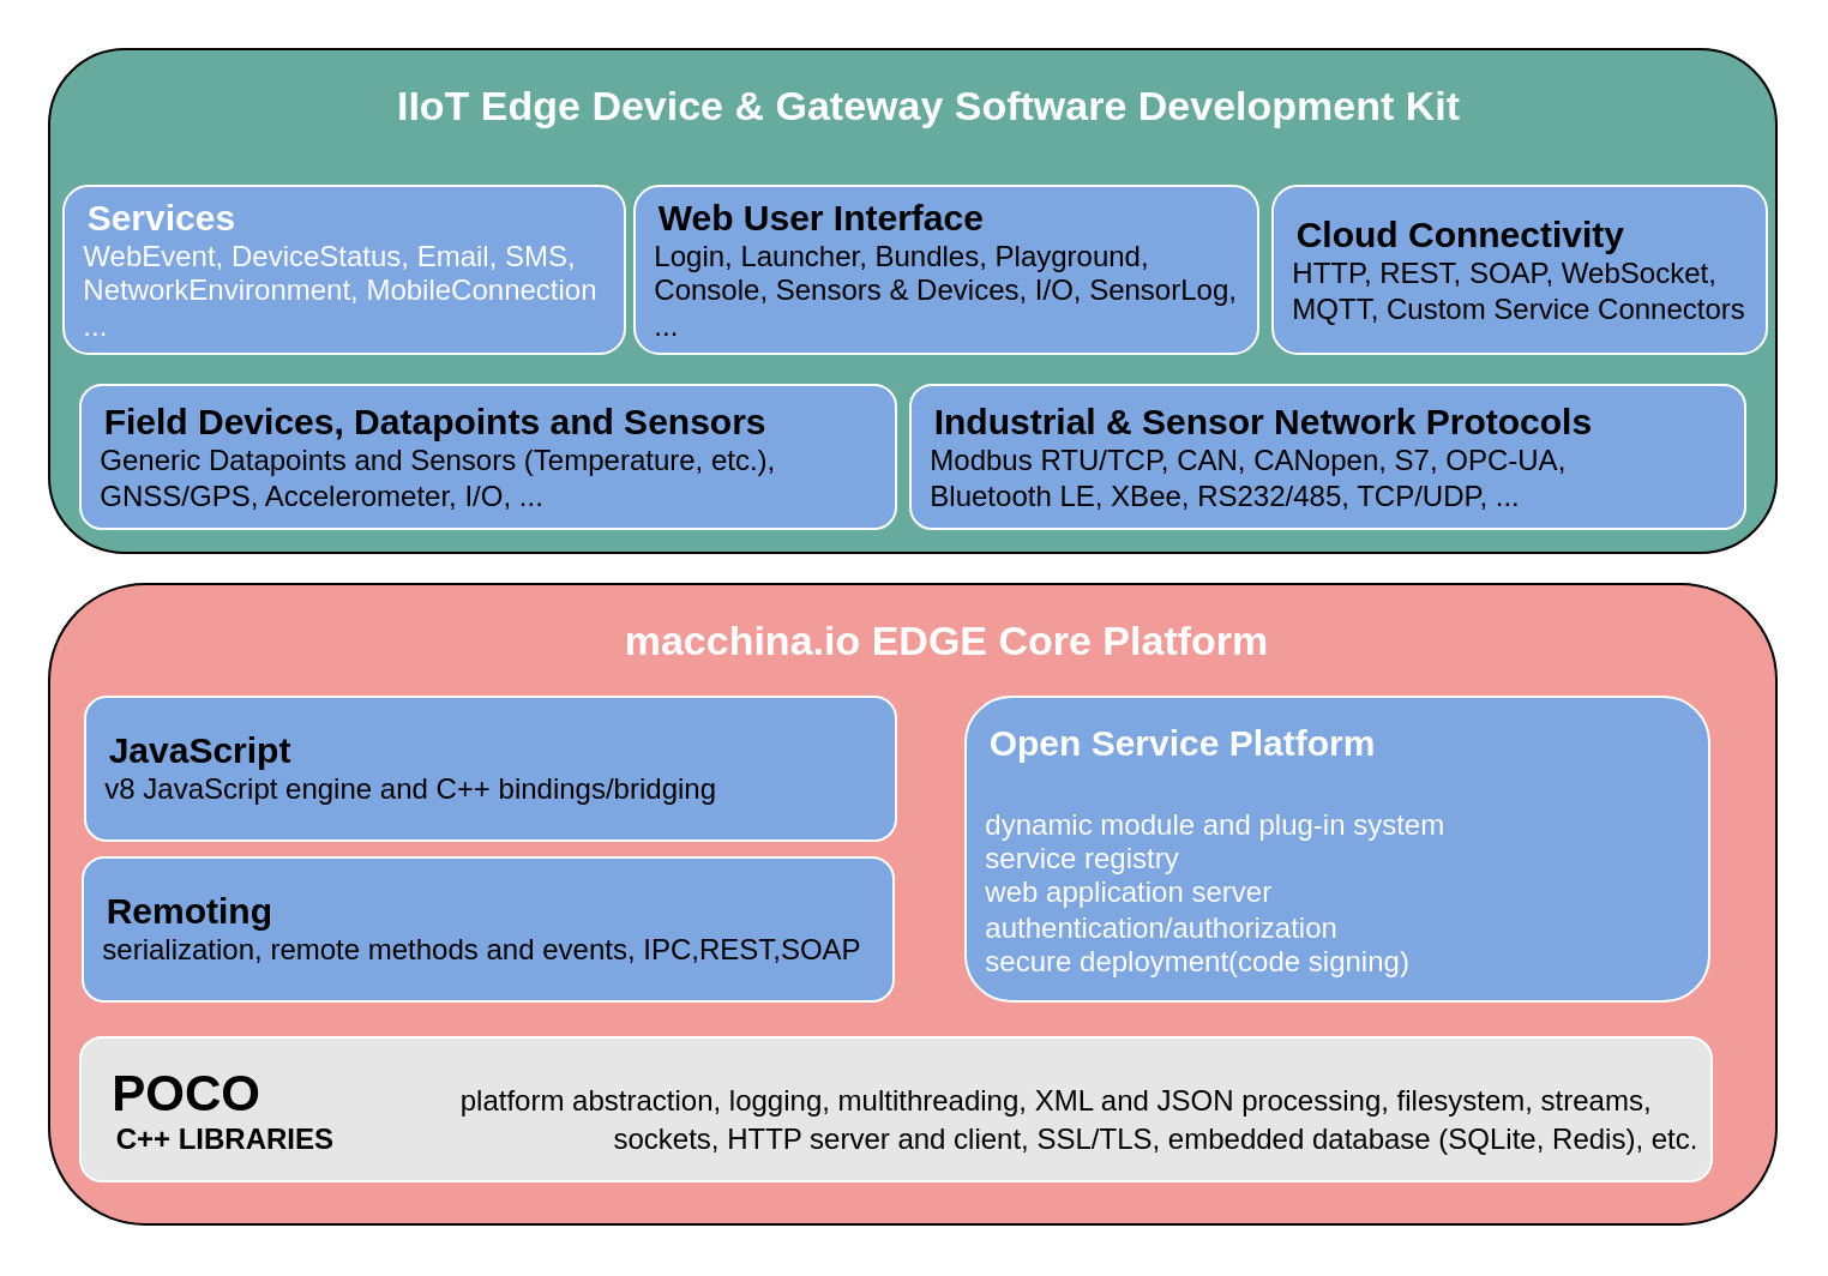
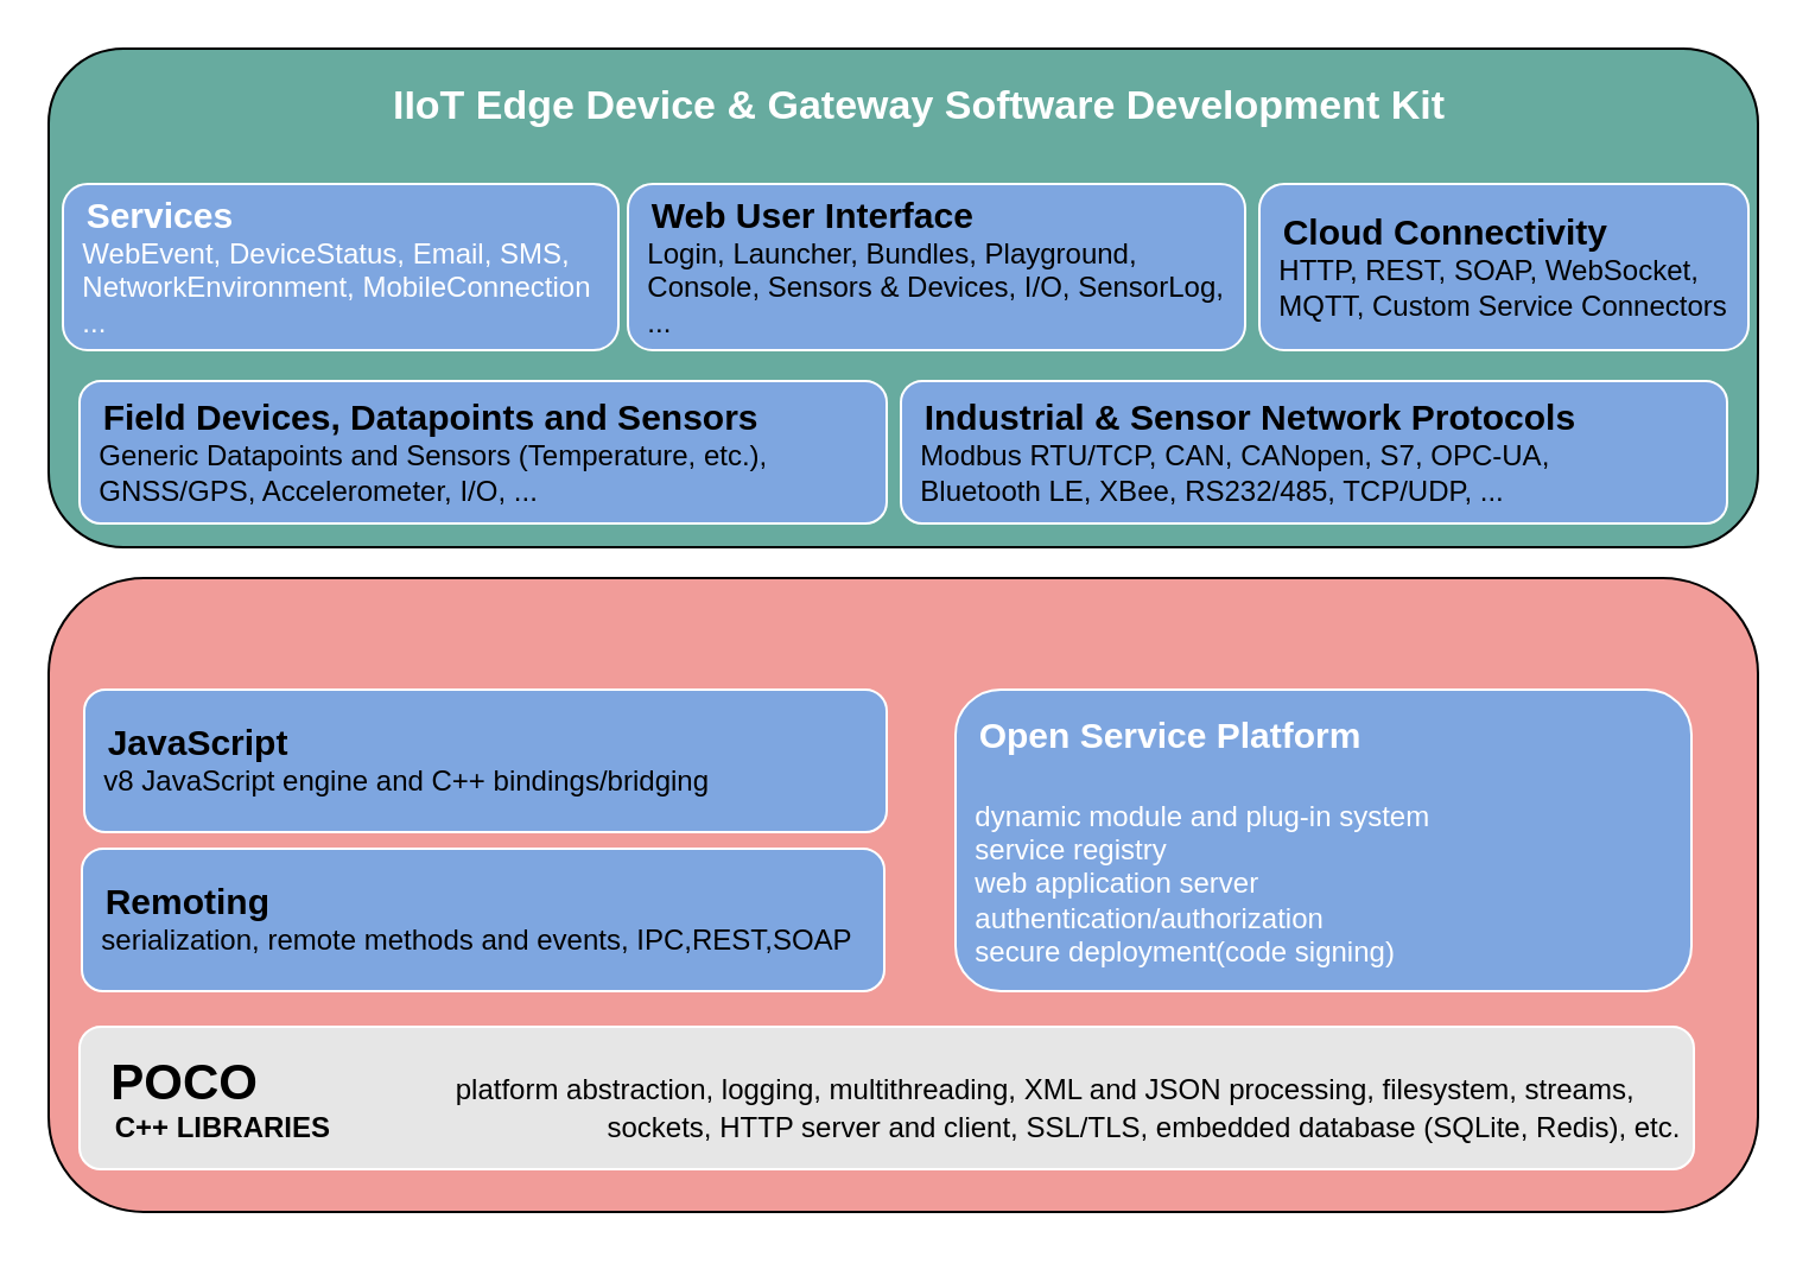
  <mxCell id="0" />
  <mxCell id="1" parent="0" />
  <mxCell id="2" value="" style="rounded=1;whiteSpace=wrap;html=1;fillColor=#67AB9F;" vertex="1" parent="1"><mxGeometry x="20" y="20" width="720" height="210" as="geometry" /></mxCell>
  <mxCell id="3" value="" style="rounded=1;whiteSpace=wrap;html=1;fillColor=#F19C99;" vertex="1" parent="1"><mxGeometry x="20" y="243" width="720" height="267" as="geometry" /></mxCell>
  <mxCell id="4" value="&lt;div align=&quot;left&quot;&gt;&lt;font color=&quot;#ffffff&quot; style=&quot;font-size: 15px;&quot;&gt;&lt;b&gt;&amp;nbsp; Services&lt;/b&gt;&lt;/font&gt;&lt;/div&gt;&lt;div align=&quot;left&quot;&gt;&lt;font color=&quot;#ffffff&quot;&gt;&amp;nbsp; WebEvent, DeviceStatus, Email, SMS,&amp;nbsp;&lt;/font&gt;&lt;/div&gt;&lt;div align=&quot;left&quot;&gt;&lt;font color=&quot;#ffffff&quot;&gt;&amp;nbsp; NetworkEnvironment, MobileConnection&lt;/font&gt;&lt;/div&gt;&lt;div align=&quot;left&quot;&gt;&lt;font color=&quot;#ffffff&quot;&gt;&amp;nbsp; ...&lt;br&gt;&lt;/font&gt;&lt;/div&gt;" style="rounded=1;whiteSpace=wrap;html=1;align=left;fillColor=#7EA6E0;strokeColor=#FFFFFF;" vertex="1" parent="1"><mxGeometry x="26" y="77" width="234" height="70" as="geometry" /></mxCell>
  <mxCell id="5" value="&lt;div align=&quot;left&quot;&gt;&lt;b&gt;&lt;font style=&quot;font-size: 15px;&quot;&gt;&amp;nbsp; Web User Interface&lt;/font&gt;&lt;/b&gt;&lt;/div&gt;&lt;div align=&quot;left&quot;&gt;&amp;nbsp; Login, Launcher, Bundles, Playground,&amp;nbsp;&amp;nbsp;&amp;nbsp;&lt;/div&gt;&lt;div align=&quot;left&quot;&gt;&amp;nbsp; Console, Sensors &amp;amp; Devices, I/O, SensorLog,&amp;nbsp;&lt;/div&gt;&lt;div align=&quot;left&quot;&gt;&amp;nbsp; ...&lt;br&gt;&lt;/div&gt;" style="rounded=1;whiteSpace=wrap;html=1;align=left;fillColor=#7EA6E0;strokeColor=#FFFFFF;" vertex="1" parent="1"><mxGeometry x="264" y="77" width="260" height="70" as="geometry" /></mxCell>
  <mxCell id="6" value="&lt;div align=&quot;left&quot;&gt;&lt;b&gt;&lt;font style=&quot;font-size: 15px;&quot;&gt;&amp;nbsp; Cloud Connectivity&lt;/font&gt;&lt;/b&gt;&lt;/div&gt;&lt;div align=&quot;left&quot;&gt;&amp;nbsp; HTTP, REST, SOAP, WebSocket, &amp;nbsp; &amp;nbsp;&lt;/div&gt;&lt;div align=&quot;left&quot;&gt;&amp;nbsp; MQTT, Custom Service Connectors&lt;br&gt;&lt;/div&gt;" style="rounded=1;whiteSpace=wrap;html=1;align=left;fillColor=#7EA6E0;strokeColor=#FFFFFF;" vertex="1" parent="1"><mxGeometry x="530" y="77" width="206" height="70" as="geometry" /></mxCell>
  <mxCell id="7" value="&lt;div align=&quot;left&quot;&gt;&lt;font style=&quot;font-size: 15px;&quot;&gt;&lt;b&gt;&amp;nbsp; Field Devices, Datapoints and Sensors&lt;/b&gt;&lt;/font&gt;&lt;/div&gt;&lt;div align=&quot;left&quot;&gt;&amp;nbsp; Generic Datapoints and Sensors (Temperature, etc.), &amp;nbsp; &amp;nbsp; &amp;nbsp; &amp;nbsp; &amp;nbsp;&amp;nbsp; &amp;nbsp; &amp;nbsp; GNSS/GPS, Accelerometer, I/O, ...&lt;br&gt;&lt;/div&gt;" style="rounded=1;whiteSpace=wrap;html=1;align=left;fillColor=#7EA6E0;strokeColor=#FFFFFF;" vertex="1" parent="1"><mxGeometry x="33" y="160" width="340" height="60" as="geometry" /></mxCell>
  <mxCell id="8" value="&lt;div align=&quot;left&quot;&gt;&lt;b&gt;&lt;font style=&quot;font-size: 15px;&quot;&gt;&amp;nbsp; Industrial &amp;amp; Sensor Network Protocols&lt;/font&gt;&lt;/b&gt;&lt;/div&gt;&lt;div align=&quot;left&quot;&gt;&amp;nbsp; Modbus RTU/TCP, CAN, CANopen, S7, OPC-UA,&lt;/div&gt;&lt;div align=&quot;left&quot;&gt;&amp;nbsp; Bluetooth LE, XBee, RS232/485, TCP/UDP, ...&lt;br&gt;&lt;/div&gt;" style="rounded=1;whiteSpace=wrap;html=1;align=left;fillColor=#7EA6E0;strokeColor=#FFFFFF;" vertex="1" parent="1"><mxGeometry x="379" y="160" width="348" height="60" as="geometry" /></mxCell>
  <mxCell id="9" value="&lt;div align=&quot;left&quot;&gt;&lt;b&gt;&lt;font style=&quot;font-size: 15px;&quot;&gt;&amp;nbsp; JavaScript&lt;/font&gt;&lt;/b&gt;&lt;/div&gt;&lt;div align=&quot;left&quot;&gt;&amp;nbsp; v8 JavaScript engine and C++ bindings/bridging&lt;br&gt;&lt;/div&gt;" style="rounded=1;whiteSpace=wrap;html=1;align=left;fillColor=#7EA6E0;strokeColor=#FFFFFF;" vertex="1" parent="1"><mxGeometry x="35" y="290" width="338" height="60" as="geometry" /></mxCell>
  <mxCell id="10" value="&lt;div align=&quot;left&quot;&gt;&lt;b&gt;&lt;font style=&quot;font-size: 15px;&quot;&gt;&amp;nbsp; Remoting&lt;/font&gt;&lt;/b&gt;&lt;/div&gt;&lt;div align=&quot;left&quot;&gt;&amp;nbsp; serialization, remote methods and events, IPC,REST,SOAP&lt;br&gt;&lt;/div&gt;" style="rounded=1;whiteSpace=wrap;html=1;align=left;fillColor=#7EA6E0;strokeColor=#FFFFFF;" vertex="1" parent="1"><mxGeometry x="34" y="357" width="338" height="60" as="geometry" /></mxCell>
  <mxCell id="11" value="&lt;div align=&quot;left&quot;&gt;&lt;font color=&quot;#ffffff&quot; style=&quot;font-size: 15px;&quot;&gt;&lt;b&gt;&amp;nbsp; Open Service Platform&lt;/b&gt;&lt;/font&gt;&lt;/div&gt;&lt;div align=&quot;left&quot;&gt;&lt;font color=&quot;#ffffff&quot; style=&quot;font-size: 15px;&quot;&gt;&lt;br&gt;&lt;/font&gt;&lt;/div&gt;&lt;div align=&quot;left&quot;&gt;&lt;font color=&quot;#ffffff&quot;&gt;&amp;nbsp; dynamic module and plug-in system&lt;/font&gt;&lt;/div&gt;&lt;div align=&quot;left&quot;&gt;&lt;font color=&quot;#ffffff&quot;&gt;&amp;nbsp; service registry&lt;/font&gt;&lt;/div&gt;&lt;div align=&quot;left&quot;&gt;&lt;font color=&quot;#ffffff&quot;&gt;&amp;nbsp; web application server&lt;/font&gt;&lt;/div&gt;&lt;div align=&quot;left&quot;&gt;&lt;font color=&quot;#ffffff&quot;&gt;&amp;nbsp; authentication/authorization&lt;/font&gt;&lt;/div&gt;&lt;div align=&quot;left&quot;&gt;&lt;font color=&quot;#ffffff&quot;&gt;&amp;nbsp; secure deployment(code signing)&lt;br&gt;&lt;/font&gt;&lt;/div&gt;" style="rounded=1;whiteSpace=wrap;html=1;align=left;fillColor=#7EA6E0;strokeColor=#FFFFFF;" vertex="1" parent="1"><mxGeometry x="402" y="290" width="310" height="127" as="geometry" /></mxCell>
  <mxCell id="12" value="&lt;div align=&quot;left&quot;&gt;&lt;font style=&quot;font-size: 21px;&quot;&gt;&lt;b&gt;&amp;nbsp; POCO&lt;/b&gt;&lt;/font&gt;&amp;nbsp;&amp;nbsp;&amp;nbsp;&amp;nbsp;&amp;nbsp;&amp;nbsp;&amp;nbsp;&amp;nbsp;&amp;nbsp;&amp;nbsp;&amp;nbsp;&amp;nbsp;&amp;nbsp;&amp;nbsp;&amp;nbsp;&amp;nbsp;&amp;nbsp;&amp;nbsp;&amp;nbsp;&amp;nbsp;&amp;nbsp;&amp;nbsp;&amp;nbsp;&amp;nbsp; platform abstraction, logging, multithreading, XML and JSON processing, filesystem, streams,&lt;br&gt;&lt;/div&gt;&lt;div align=&quot;left&quot;&gt;&lt;b&gt;&amp;nbsp;&amp;nbsp;&amp;nbsp; C++ LIBRARIES&lt;/b&gt;&amp;nbsp;&amp;nbsp;&amp;nbsp;&amp;nbsp;&amp;nbsp;&amp;nbsp;&amp;nbsp;&amp;nbsp;&amp;nbsp;&amp;nbsp;&amp;nbsp;&amp;nbsp;&amp;nbsp;&amp;nbsp;&amp;nbsp;&amp;nbsp;&amp;nbsp;&amp;nbsp;&amp;nbsp;&amp;nbsp;&amp;nbsp;&amp;nbsp;&amp;nbsp;&amp;nbsp;&amp;nbsp;&amp;nbsp;&amp;nbsp;&amp;nbsp;&amp;nbsp;&amp;nbsp;&amp;nbsp;&amp;nbsp;&amp;nbsp;&amp;nbsp; sockets, HTTP server and client, SSL/TLS, embedded database (SQLite, Redis), etc.&lt;br&gt;&lt;/div&gt;" style="rounded=1;whiteSpace=wrap;html=1;align=left;fillColor=#E6E6E6;strokeColor=#FFFFFF;" vertex="1" parent="1"><mxGeometry x="33" y="432" width="680" height="60" as="geometry" /></mxCell>
- <mxCell id="13" value="&lt;font size=&quot;1&quot; color=&quot;#ffffff&quot;&gt;&lt;b&gt;&lt;font style=&quot;font-size: 17px;&quot;&gt;macchina.io EDGE Core Platform&lt;/font&gt;&lt;/b&gt;&lt;/font&gt;" style="text;html=1;strokeColor=none;fillColor=none;align=center;verticalAlign=middle;whiteSpace=wrap;rounded=0;" vertex="1" parent="1"><mxGeometry x="251.5" y="253" width="285" height="30" as="geometry" /></mxCell>
  <mxCell id="14" value="&lt;font style=&quot;font-size: 17px;&quot; color=&quot;#ffffff&quot;&gt;&lt;b&gt;IIoT Edge Device &amp;amp; Gateway Software Development Kit&lt;br&gt;&lt;/b&gt;&lt;/font&gt;" style="text;html=1;strokeColor=none;fillColor=none;align=center;verticalAlign=middle;whiteSpace=wrap;rounded=0;" vertex="1" parent="1"><mxGeometry x="150" y="30" width="474" height="30" as="geometry" /></mxCell>
